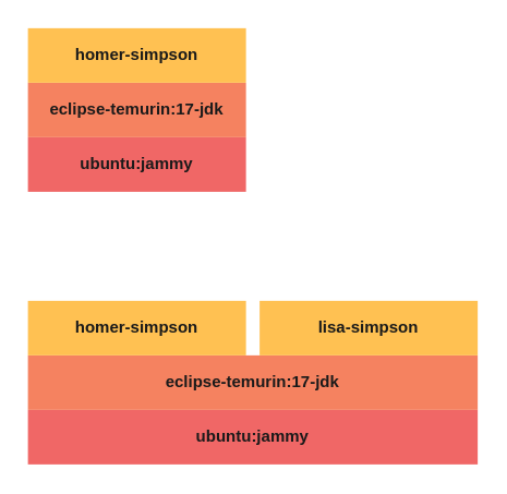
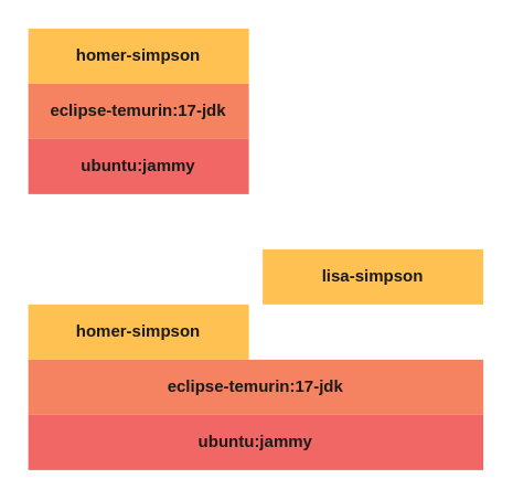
  <mxCell id="0" />
  <mxCell id="1" parent="0" />
  <mxCell id="2" value="ubuntu:jammy" style="rounded=0;whiteSpace=wrap;html=1;strokeColor=none;fillColor=#f06766;fontFamily=Helvetica;fontStyle=1;fontColor=#1A1A1A;" vertex="1" parent="1"><mxGeometry x="20" y="100" width="160" height="40" as="geometry" /></mxCell>
  <mxCell id="3" value="eclipse-temurin:17-jdk" style="rounded=0;whiteSpace=wrap;html=1;strokeColor=none;fillColor=#f58260;fontFamily=Helvetica;fontStyle=1;fontColor=#1A1A1A;" vertex="1" parent="1"><mxGeometry x="20" y="60" width="160" height="40" as="geometry" /></mxCell>
  <mxCell id="4" value="homer-simpson" style="rounded=0;whiteSpace=wrap;html=1;strokeColor=none;fillColor=#ffc152;fontFamily=Helvetica;fontStyle=1;fontColor=#1A1A1A;" vertex="1" parent="1"><mxGeometry x="20" y="20" width="160" height="40" as="geometry" /></mxCell>
  <mxCell id="5" value="ubuntu:jammy" style="rounded=0;whiteSpace=wrap;html=1;strokeColor=none;fillColor=#f06766;fontFamily=Helvetica;fontStyle=1;fontColor=#1A1A1A;" vertex="1" parent="1"><mxGeometry x="20" y="300" width="330" height="40" as="geometry" /></mxCell>
  <mxCell id="6" value="eclipse-temurin:17-jdk" style="rounded=0;whiteSpace=wrap;html=1;strokeColor=none;fillColor=#f58260;fontFamily=Helvetica;fontStyle=1;fontColor=#1A1A1A;" vertex="1" parent="1"><mxGeometry x="20" y="260" width="330" height="40" as="geometry" /></mxCell>
  <mxCell id="7" value="homer-simpson" style="rounded=0;whiteSpace=wrap;html=1;strokeColor=none;fillColor=#ffc152;fontFamily=Helvetica;fontStyle=1;fontColor=#1A1A1A;" vertex="1" parent="1"><mxGeometry x="20" y="220" width="160" height="40" as="geometry" /></mxCell>
- <mxCell id="8" value="lisa-simpson" style="rounded=0;whiteSpace=wrap;html=1;strokeColor=none;fillColor=#ffc152;fontFamily=Helvetica;fontStyle=1;fontColor=#1A1A1A;" vertex="1" parent="1"><mxGeometry x="190" y="220" width="160" height="40" as="geometry" /></mxCell>
+ <mxCell id="8" value="lisa-simpson" style="rounded=0;whiteSpace=wrap;html=1;strokeColor=none;fillColor=#ffc152;fontFamily=Helvetica;fontStyle=1;fontColor=#1A1A1A;" vertex="1" parent="1"><mxGeometry x="190" y="180" width="160" height="40" as="geometry" /></mxCell>
